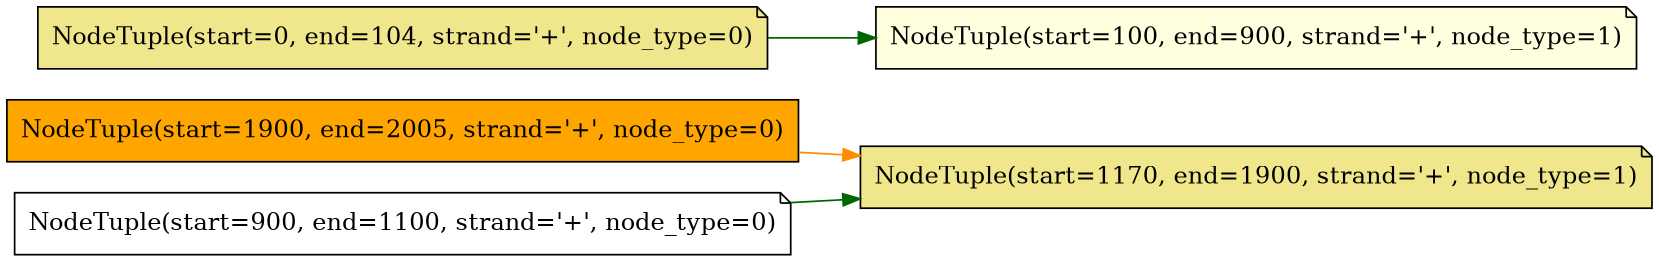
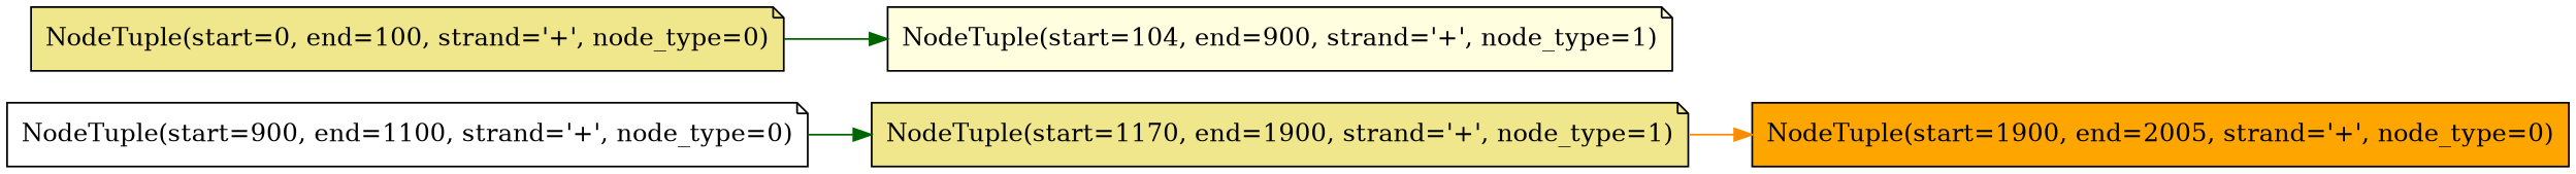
  strict digraph {
    rankdir=LR
    node [fillcolor=khaki shape=note style=filled]
    edge [color=darkgreen]
    n1 [label="NodeTuple(start=1170, end=1900, strand='+', node_type=1)" scores="[310.0]"]
    "NodeTuple(start=1900, end=2005, strand='+', node_type=0)" [fillcolor=orange scores="[106.0, 100.0]" shape=box]
    "NodeTuple(start=900, end=1100, strand='+', node_type=0)" [fillcolor=white scores="[210.0, 100.0]"]
-   "NodeTuple(start=0, end=100, strand='+', node_type=0)" [scores="[100.0]" label="NodeTuple(start=0, end=104, strand='+', node_type=0)"]
-   "NodeTuple(start=100, end=900, strand='+', node_type=1)" [fillcolor=lightyellow scores="[200.0]"]
-   "NodeTuple(start=1900, end=2005, strand='+', node_type=0)" -> n1 [color=darkorange]
+   "NodeTuple(start=0, end=100, strand='+', node_type=0)" [scores="[100.0]"]
+   "NodeTuple(start=100, end=900, strand='+', node_type=1)" [fillcolor=lightyellow scores="[200.0]" label="NodeTuple(start=104, end=900, strand='+', node_type=1)"]
+   n1 -> "NodeTuple(start=1900, end=2005, strand='+', node_type=0)" [color=darkorange]
    "NodeTuple(start=900, end=1100, strand='+', node_type=0)" -> n1
    "NodeTuple(start=0, end=100, strand='+', node_type=0)" -> "NodeTuple(start=100, end=900, strand='+', node_type=1)"
  }
